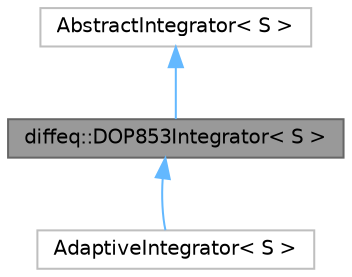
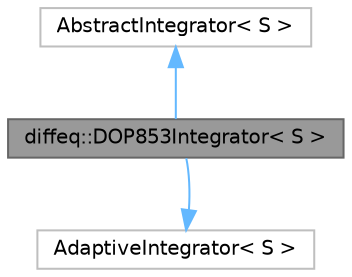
  digraph {
    node [color=grey75 fillcolor=white fontname=Helvetica fontsize=10 shape=box style=filled]
    edge [color=steelblue1 dir=back fontname=Helvetica fontsize=10 labelfontname=Helvetica labelfontsize=10 style=solid]
    n1 [color=gray40 fillcolor=grey60 fontcolor=black height=0.2 label="diffeq::DOP853Integrator\< S \>" width=0.4]
    n2 [height=0.2 label="AdaptiveIntegrator\< S \>" width=0.4]
    n3 [height=0.2 label="AbstractIntegrator\< S \>" width=0.4]
-   n1 -> n2
+   n2 -> n1
    n3 -> n1
  }
